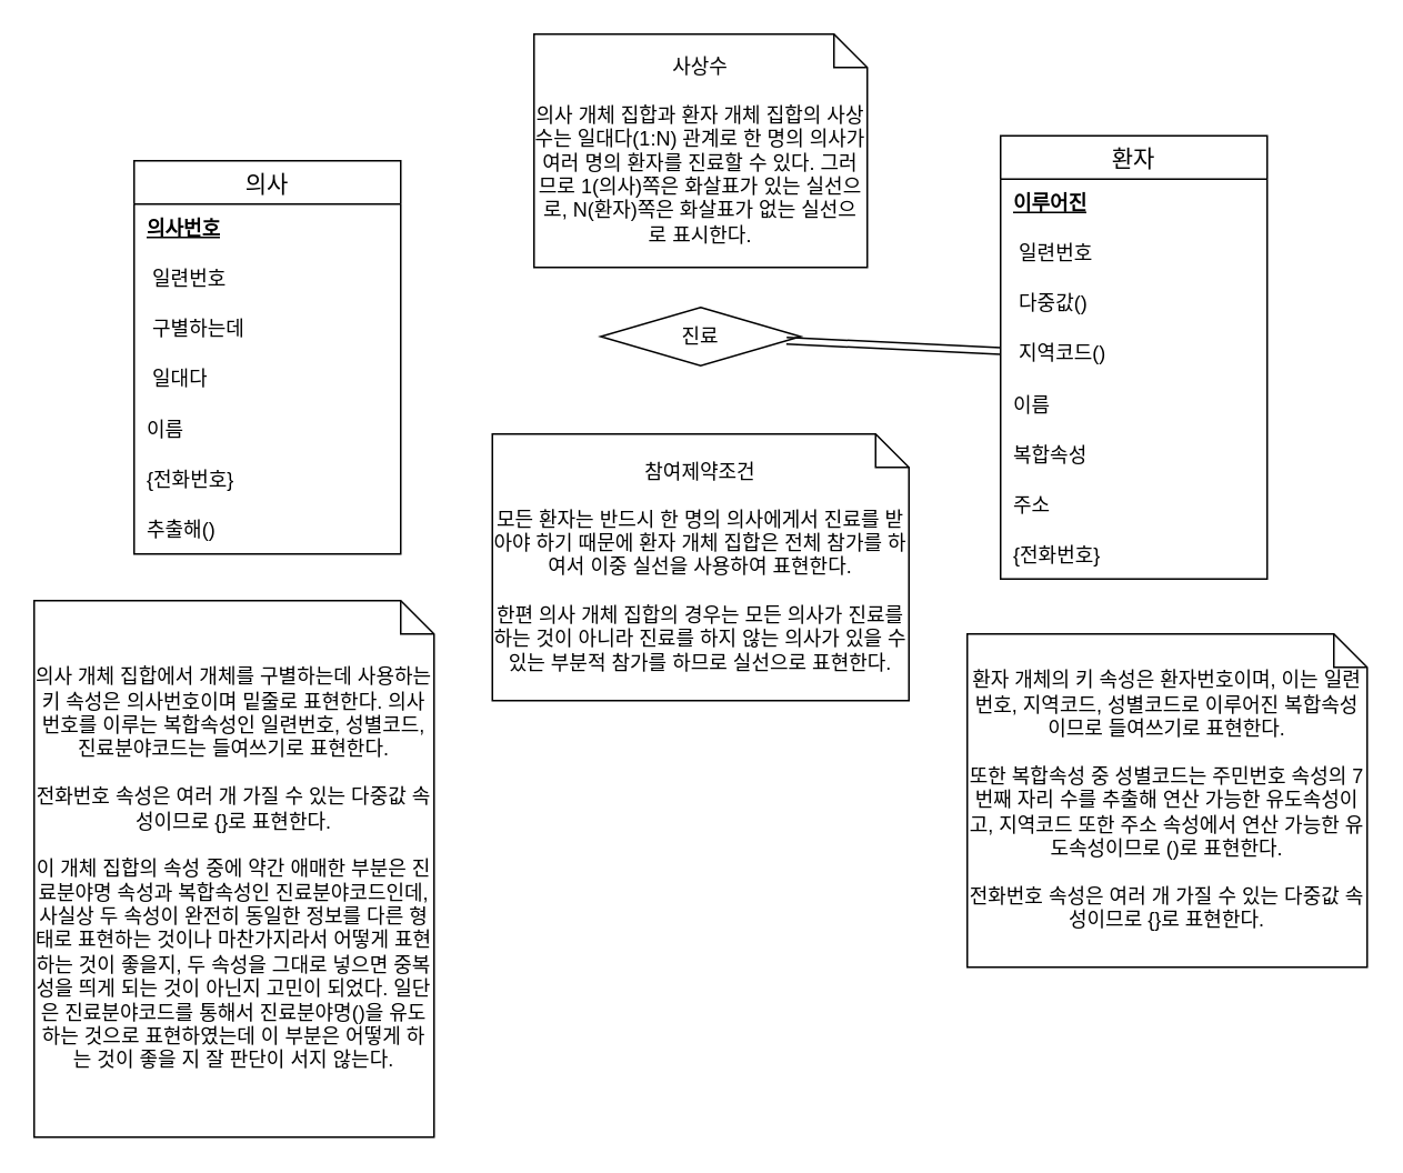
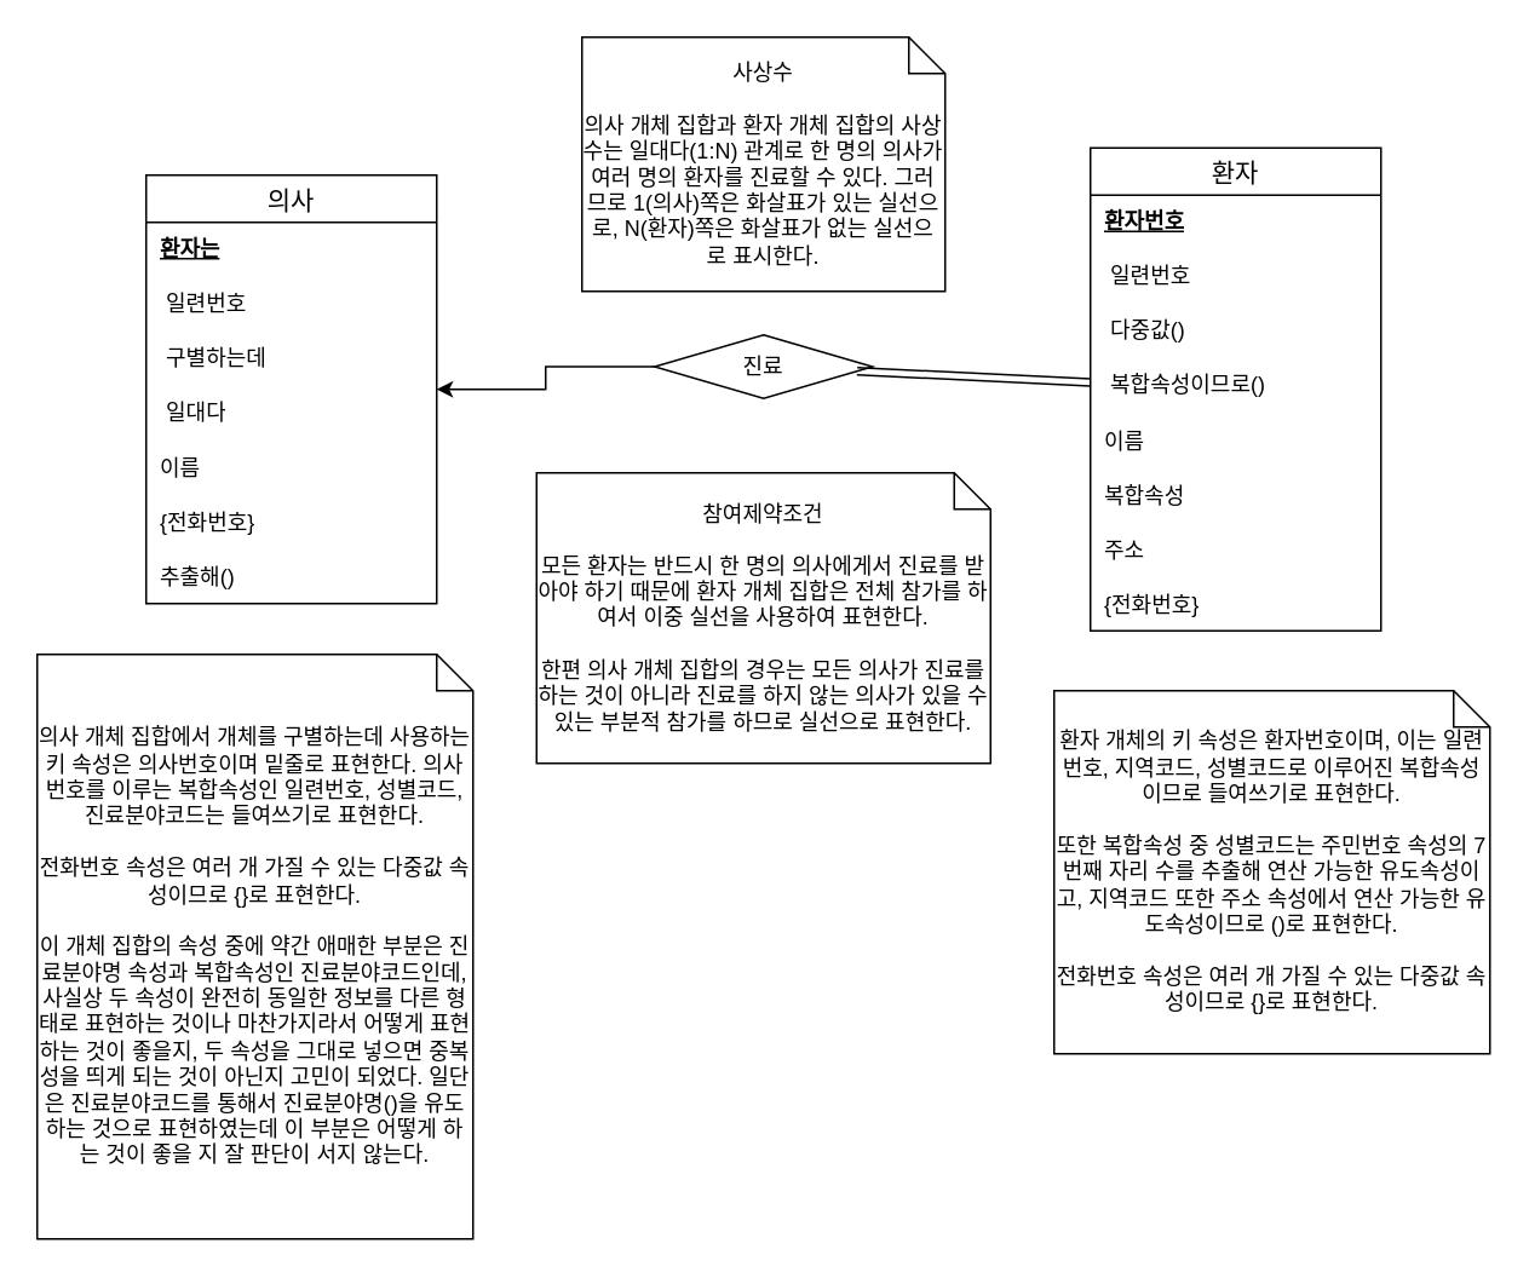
  <mxCell id="0" />
  <mxCell id="1" parent="0" />
  <mxCell id="2" value="&lt;div&gt;진료&lt;/div&gt;" style="shape=rhombus;perimeter=rhombusPerimeter;whiteSpace=wrap;html=1;align=center;" vertex="1" parent="1"><mxGeometry x="360" y="184" width="120" height="35" as="geometry" /></mxCell>
  <mxCell id="3" value="" style="shape=link;html=1;rounded=0;" edge="1" parent="1" source="4" target="2"><mxGeometry relative="1" as="geometry"><mxPoint x="230" y="242.387" as="sourcePoint" /><mxPoint x="470" y="213.5" as="targetPoint" /></mxGeometry></mxCell>
  <mxCell id="4" value="환자" style="swimlane;fontStyle=0;childLayout=stackLayout;horizontal=1;startSize=26;horizontalStack=0;resizeParent=1;resizeParentMax=0;resizeLast=0;collapsible=1;marginBottom=0;align=center;fontSize=14;" vertex="1" parent="1"><mxGeometry x="600" y="81" width="160" height="266" as="geometry" /></mxCell>
- <mxCell id="5" value="&lt;div&gt;이루어진&lt;/div&gt;" style="shape=partialRectangle;connectable=0;fillColor=none;top=0;left=0;bottom=0;right=0;align=left;spacingLeft=6;fontStyle=5;overflow=hidden;whiteSpace=wrap;html=1;" vertex="1" parent="4"><mxGeometry y="26" width="160" height="30" as="geometry"><mxRectangle width="150" height="30" as="alternateBounds" /></mxGeometry></mxCell>
+ <mxCell id="5" value="&lt;div&gt;환자번호&lt;/div&gt;" style="shape=partialRectangle;connectable=0;fillColor=none;top=0;left=0;bottom=0;right=0;align=left;spacingLeft=6;fontStyle=5;overflow=hidden;whiteSpace=wrap;html=1;" vertex="1" parent="4"><mxGeometry y="26" width="160" height="30" as="geometry"><mxRectangle width="150" height="30" as="alternateBounds" /></mxGeometry></mxCell>
  <mxCell id="6" value="&lt;span style=&quot;white-space: pre;&quot;&gt; &lt;/span&gt;일련번호" style="shape=partialRectangle;connectable=0;fillColor=none;top=0;left=0;bottom=0;right=0;align=left;spacingLeft=6;overflow=hidden;whiteSpace=wrap;html=1;" vertex="1" parent="4"><mxGeometry y="56" width="160" height="30" as="geometry"><mxRectangle width="150" height="30" as="alternateBounds" /></mxGeometry></mxCell>
  <mxCell id="7" value="&lt;span style=&quot;white-space: pre;&quot;&gt; &lt;/span&gt;다중값()" style="shape=partialRectangle;connectable=0;fillColor=none;top=0;left=0;bottom=0;right=0;align=left;spacingLeft=6;overflow=hidden;whiteSpace=wrap;html=1;" vertex="1" parent="4"><mxGeometry y="86" width="160" height="30" as="geometry"><mxRectangle width="150" height="30" as="alternateBounds" /></mxGeometry></mxCell>
- <mxCell id="8" value="&lt;span style=&quot;white-space: pre;&quot;&gt; &lt;/span&gt;지역코드()" style="shape=partialRectangle;connectable=0;fillColor=none;top=0;left=0;bottom=0;right=0;align=left;spacingLeft=6;overflow=hidden;whiteSpace=wrap;html=1;" vertex="1" parent="4"><mxGeometry y="116" width="160" height="30" as="geometry"><mxRectangle width="150" height="30" as="alternateBounds" /></mxGeometry></mxCell>
+ <mxCell id="8" value="&lt;span style=&quot;white-space: pre;&quot;&gt; &lt;/span&gt;복합속성이므로()" style="shape=partialRectangle;connectable=0;fillColor=none;top=0;left=0;bottom=0;right=0;align=left;spacingLeft=6;overflow=hidden;whiteSpace=wrap;html=1;" vertex="1" parent="4"><mxGeometry y="116" width="160" height="30" as="geometry"><mxRectangle width="150" height="30" as="alternateBounds" /></mxGeometry></mxCell>
  <mxCell id="9" value="이름" style="shape=partialRectangle;connectable=0;fillColor=none;top=0;left=0;bottom=0;right=0;align=left;spacingLeft=6;overflow=hidden;" vertex="1" parent="4"><mxGeometry y="146" width="160" height="30" as="geometry"><mxRectangle width="150" height="30" as="alternateBounds" /></mxGeometry></mxCell>
  <mxCell id="10" value="복합속성" style="shape=partialRectangle;connectable=0;fillColor=none;top=0;left=0;bottom=0;right=0;align=left;spacingLeft=6;overflow=hidden;" vertex="1" parent="4"><mxGeometry y="176" width="160" height="30" as="geometry"><mxRectangle width="150" height="30" as="alternateBounds" /></mxGeometry></mxCell>
  <mxCell id="11" value="주소" style="shape=partialRectangle;connectable=0;fillColor=none;top=0;left=0;bottom=0;right=0;align=left;spacingLeft=6;overflow=hidden;" vertex="1" parent="4"><mxGeometry y="206" width="160" height="30" as="geometry"><mxRectangle width="150" height="30" as="alternateBounds" /></mxGeometry></mxCell>
  <mxCell id="12" value="{전화번호}" style="shape=partialRectangle;connectable=0;fillColor=none;top=0;left=0;bottom=0;right=0;align=left;spacingLeft=6;overflow=hidden;" vertex="1" parent="4"><mxGeometry y="236" width="160" height="30" as="geometry"><mxRectangle width="150" height="30" as="alternateBounds" /></mxGeometry></mxCell>
+ <mxCell id="13" value="" style="edgeStyle=orthogonalEdgeStyle;rounded=0;orthogonalLoop=1;jettySize=auto;html=1;" edge="1" parent="1" source="2" target="14"><mxGeometry relative="1" as="geometry"><mxPoint x="530" y="329" as="sourcePoint" /><Array as="points" /></mxGeometry></mxCell>
  <mxCell id="14" value="의사" style="swimlane;fontStyle=0;childLayout=stackLayout;horizontal=1;startSize=26;horizontalStack=0;resizeParent=1;resizeParentMax=0;resizeLast=0;collapsible=1;marginBottom=0;align=center;fontSize=14;" vertex="1" parent="1"><mxGeometry x="80" y="96" width="160" height="236" as="geometry"><mxRectangle x="80" y="96" width="70" height="30" as="alternateBounds" /></mxGeometry></mxCell>
- <mxCell id="15" value="의사번호" style="shape=partialRectangle;connectable=0;fillColor=none;top=0;left=0;bottom=0;right=0;align=left;spacingLeft=6;fontStyle=5;overflow=hidden;whiteSpace=wrap;html=1;" vertex="1" parent="14"><mxGeometry y="26" width="160" height="30" as="geometry"><mxRectangle width="150" height="30" as="alternateBounds" /></mxGeometry></mxCell>
+ <mxCell id="15" value="환자는" style="shape=partialRectangle;connectable=0;fillColor=none;top=0;left=0;bottom=0;right=0;align=left;spacingLeft=6;fontStyle=5;overflow=hidden;whiteSpace=wrap;html=1;" vertex="1" parent="14"><mxGeometry y="26" width="160" height="30" as="geometry"><mxRectangle width="150" height="30" as="alternateBounds" /></mxGeometry></mxCell>
  <mxCell id="16" value="&lt;span style=&quot;white-space: pre;&quot;&gt; &lt;/span&gt;일련번호" style="shape=partialRectangle;connectable=0;fillColor=none;top=0;left=0;bottom=0;right=0;align=left;spacingLeft=6;overflow=hidden;whiteSpace=wrap;html=1;" vertex="1" parent="14"><mxGeometry y="56" width="160" height="30" as="geometry"><mxRectangle width="150" height="30" as="alternateBounds" /></mxGeometry></mxCell>
  <mxCell id="17" value="&lt;div&gt;&lt;span style=&quot;white-space: pre;&quot;&gt; &lt;/span&gt;구별하는데&lt;/div&gt;" style="shape=partialRectangle;connectable=0;fillColor=none;top=0;left=0;bottom=0;right=0;align=left;spacingLeft=6;overflow=hidden;whiteSpace=wrap;html=1;" vertex="1" parent="14"><mxGeometry y="86" width="160" height="30" as="geometry"><mxRectangle width="150" height="30" as="alternateBounds" /></mxGeometry></mxCell>
  <mxCell id="18" value="&lt;span style=&quot;white-space: pre;&quot;&gt; &lt;/span&gt;일대다" style="shape=partialRectangle;connectable=0;fillColor=none;top=0;left=0;bottom=0;right=0;align=left;spacingLeft=6;overflow=hidden;whiteSpace=wrap;html=1;" vertex="1" parent="14"><mxGeometry y="116" width="160" height="30" as="geometry"><mxRectangle width="150" height="30" as="alternateBounds" /></mxGeometry></mxCell>
  <mxCell id="19" value="이름" style="shape=partialRectangle;connectable=0;fillColor=none;top=0;left=0;bottom=0;right=0;align=left;spacingLeft=6;overflow=hidden;" vertex="1" parent="14"><mxGeometry y="146" width="160" height="30" as="geometry"><mxRectangle width="150" height="30" as="alternateBounds" /></mxGeometry></mxCell>
  <mxCell id="20" value="{전화번호}" style="shape=partialRectangle;connectable=0;fillColor=none;top=0;left=0;bottom=0;right=0;align=left;spacingLeft=6;overflow=hidden;" vertex="1" parent="14"><mxGeometry y="176" width="160" height="30" as="geometry"><mxRectangle width="150" height="30" as="alternateBounds" /></mxGeometry></mxCell>
  <mxCell id="21" value="추출해()" style="shape=partialRectangle;connectable=0;fillColor=none;top=0;left=0;bottom=0;right=0;align=left;spacingLeft=6;overflow=hidden;" vertex="1" parent="14"><mxGeometry y="206" width="160" height="30" as="geometry"><mxRectangle width="150" height="30" as="alternateBounds" /></mxGeometry></mxCell>
  <mxCell id="22" value="&lt;div&gt;환자 개체의 키 속성은 환자번호이며, 이는 일련번호, 지역코드, 성별코드로 이루어진 복합속성이므로 들여쓰기로 표현한다.&lt;br&gt;&lt;/div&gt;&lt;div&gt;&lt;br&gt;&lt;/div&gt;&lt;div&gt;또한 복합속성 중 성별코드는 주민번호 속성의 7번째 자리 수를 추출해 연산 가능한 유도속성이고, 지역코드 또한 주소 속성에서 연산 가능한 유도속성이므로 ()로 표현한다.&lt;/div&gt;&lt;div&gt;&lt;br&gt;&lt;/div&gt;&lt;div&gt;전화번호 속성은 여러 개 가질 수 있는 다중값 속성이므로 {}로 표현한다.&lt;br&gt;&lt;/div&gt;" style="shape=note;size=20;whiteSpace=wrap;html=1;" vertex="1" parent="1"><mxGeometry x="580" y="380" width="240" height="200" as="geometry" /></mxCell>
  <mxCell id="23" value="&lt;div&gt;의사 개체 집합에서 개체를 구별하는데 사용하는 키 속성은 의사번호이며 밑줄로 표현한다. 의사번호를 이루는 복합속성인 일련번호, 성별코드, 진료분야코드는 들여쓰기로 표현한다.&lt;/div&gt;&lt;div&gt;&lt;br&gt;&lt;/div&gt;&lt;div&gt;전화번호 속성은 여러 개 가질 수 있는 다중값 속성이므로 {}로 표현한다. &lt;br&gt;&lt;br&gt;이 개체 집합의 속성 중에 약간 애매한 부분은 진료분야명 속성과 복합속성인 진료분야코드인데, 사실상 두 속성이 완전히 동일한 정보를 다른 형태로 표현하는 것이나 마찬가지라서 어떻게 표현하는 것이 좋을지, 두 속성을 그대로 넣으면 중복성을 띄게 되는 것이 아닌지 고민이 되었다. 일단은 진료분야코드를 통해서 진료분야명()을 유도하는 것으로 표현하였는데 이 부분은 어떻게 하는 것이 좋을 지 잘 판단이 서지 않는다.&lt;br&gt;&lt;/div&gt;" style="shape=note;size=20;whiteSpace=wrap;html=1;" vertex="1" parent="1"><mxGeometry x="20" y="360" width="240" height="322" as="geometry" /></mxCell>
  <mxCell id="24" value="&lt;div&gt;사상수&lt;br&gt;&lt;/div&gt;&lt;div&gt;&lt;br&gt;&lt;/div&gt;&lt;div&gt;의사 개체 집합과 환자 개체 집합의 사상수는 일대다(1:N) 관계로 한 명의 의사가 여러 명의 환자를 진료할 수 있다. 그러므로 1(의사)쪽은 화살표가 있는 실선으로, N(환자)쪽은 화살표가 없는 실선으로 표시한다.&lt;br&gt;&lt;/div&gt;" style="shape=note;size=20;whiteSpace=wrap;html=1;" vertex="1" parent="1"><mxGeometry x="320" y="20" width="200" height="140" as="geometry" /></mxCell>
  <mxCell id="25" value="참여제약조건&lt;br&gt;&lt;br&gt;&lt;div&gt;모든 환자는 반드시 한 명의 의사에게서 진료를 받아야 하기 때문에 환자 개체 집합은 전체 참가를 하여서 이중 실선을 사용하여 표현한다.&lt;/div&gt;&lt;div&gt;&lt;br&gt;&lt;/div&gt;&lt;div&gt;한편 의사 개체 집합의 경우는 모든 의사가 진료를 하는 것이 아니라 진료를 하지 않는 의사가 있을 수 있는 부분적 참가를 하므로 실선으로 표현한다.&lt;br&gt;&lt;/div&gt;" style="shape=note;size=20;whiteSpace=wrap;html=1;" vertex="1" parent="1"><mxGeometry x="295" y="260" width="250" height="160" as="geometry" /></mxCell>
